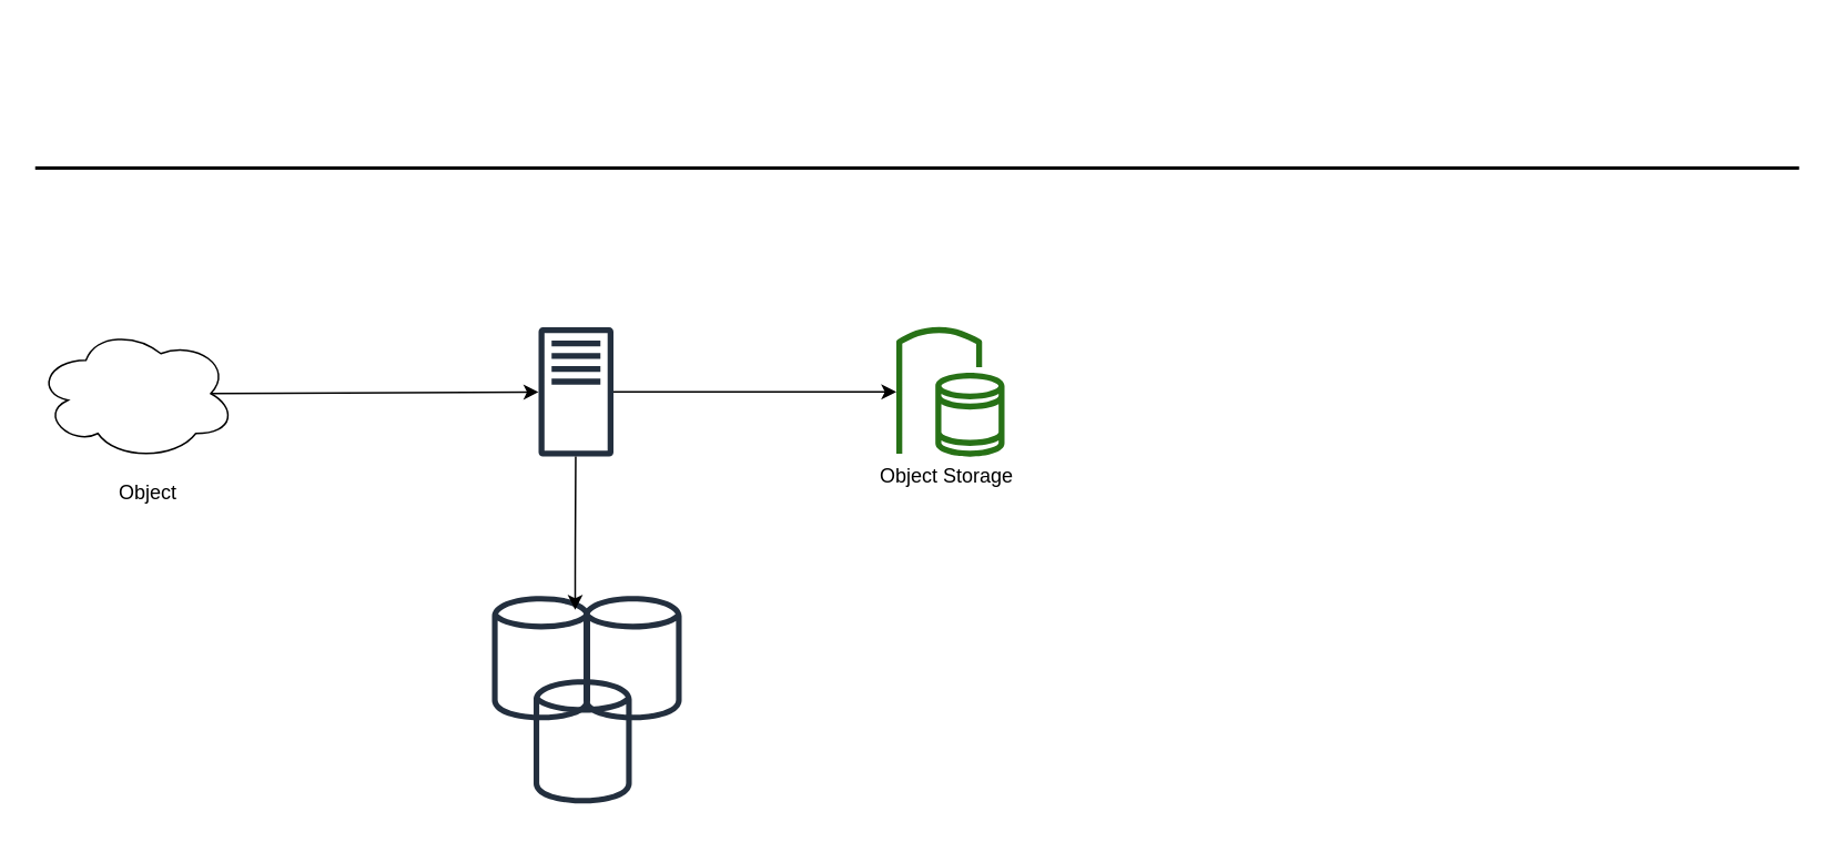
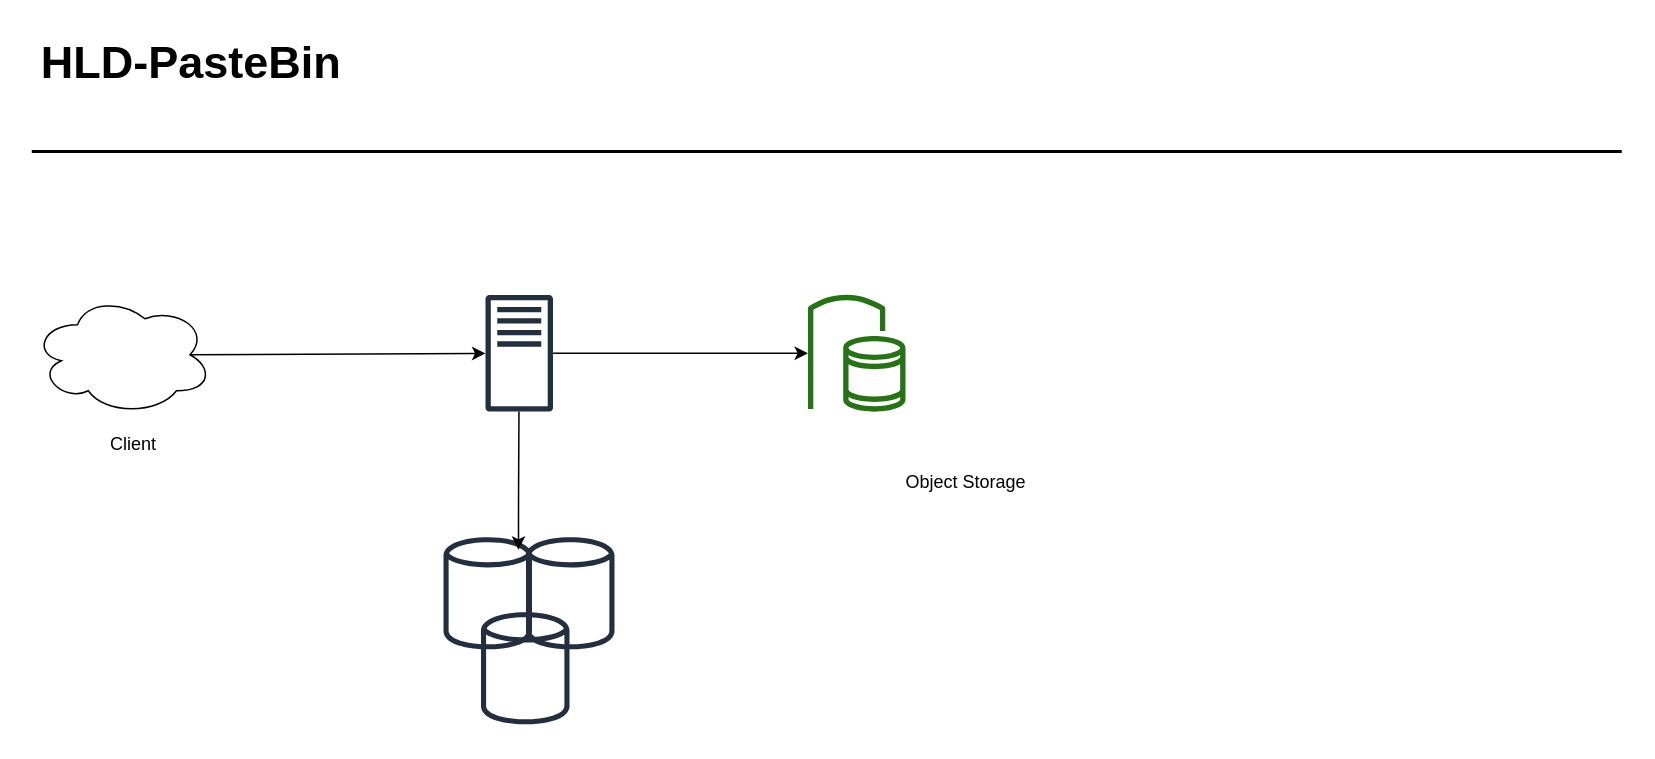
  <mxCell id="0" />
  <mxCell id="1" parent="0" />
+ <mxCell id="2" value="HLD-PasteBin" style="text;html=1;resizable=0;points=[];autosize=1;align=left;verticalAlign=top;spacingTop=-4;fontSize=30;fontStyle=1" parent="1" vertex="1"><mxGeometry x="24.5" y="20.5" width="220" height="40" as="geometry" /></mxCell>
  <mxCell id="3" value="" style="line;strokeWidth=2;html=1;fontSize=14;" parent="1" vertex="1"><mxGeometry x="20.5" y="95.5" width="1060" height="10" as="geometry" /></mxCell>
  <mxCell id="4" value="" style="ellipse;shape=cloud;whiteSpace=wrap;html=1;" vertex="1" parent="1"><mxGeometry x="21" y="196" width="120" height="80" as="geometry" /></mxCell>
- <mxCell id="5" value="Object" style="text;html=1;align=center;verticalAlign=middle;resizable=0;points=[];autosize=1;" vertex="1" parent="1"><mxGeometry x="63" y="286" width="50" height="20" as="geometry" /></mxCell>
+ <mxCell id="5" value="Client" style="text;html=1;align=center;verticalAlign=middle;resizable=0;points=[];autosize=1;" vertex="1" parent="1"><mxGeometry x="63" y="286" width="50" height="20" as="geometry" /></mxCell>
  <mxCell id="6" value="" style="outlineConnect=0;fontColor=#232F3E;gradientColor=none;fillColor=#232F3E;strokeColor=none;dashed=0;verticalLabelPosition=bottom;verticalAlign=top;align=center;html=1;fontSize=12;fontStyle=0;aspect=fixed;pointerEvents=1;shape=mxgraph.aws4.traditional_server;" vertex="1" parent="1"><mxGeometry x="323" y="196" width="45" height="78" as="geometry" /></mxCell>
  <mxCell id="7" value="" style="outlineConnect=0;fontColor=#232F3E;gradientColor=none;fillColor=#232F3E;strokeColor=none;dashed=0;verticalLabelPosition=bottom;verticalAlign=top;align=center;html=1;fontSize=12;fontStyle=0;aspect=fixed;pointerEvents=1;shape=mxgraph.aws4.generic_database;" vertex="1" parent="1"><mxGeometry x="295" y="356" width="59" height="78" as="geometry" /></mxCell>
  <mxCell id="8" value="" style="outlineConnect=0;fontColor=#232F3E;gradientColor=none;fillColor=#232F3E;strokeColor=none;dashed=0;verticalLabelPosition=bottom;verticalAlign=top;align=center;html=1;fontSize=12;fontStyle=0;aspect=fixed;pointerEvents=1;shape=mxgraph.aws4.generic_database;" vertex="1" parent="1"><mxGeometry x="320" y="406" width="59" height="78" as="geometry" /></mxCell>
  <mxCell id="9" value="" style="outlineConnect=0;fontColor=#232F3E;gradientColor=none;fillColor=#232F3E;strokeColor=none;dashed=0;verticalLabelPosition=bottom;verticalAlign=top;align=center;html=1;fontSize=12;fontStyle=0;aspect=fixed;pointerEvents=1;shape=mxgraph.aws4.generic_database;" vertex="1" parent="1"><mxGeometry x="350" y="356" width="59" height="78" as="geometry" /></mxCell>
  <mxCell id="10" value="" style="outlineConnect=0;fontColor=#232F3E;gradientColor=none;fillColor=#277116;strokeColor=none;dashed=0;verticalLabelPosition=bottom;verticalAlign=top;align=center;html=1;fontSize=12;fontStyle=0;aspect=fixed;pointerEvents=1;shape=mxgraph.aws4.volume_gateway;" vertex="1" parent="1"><mxGeometry x="538" y="196" width="65" height="78" as="geometry" /></mxCell>
- <mxCell id="11" value="Object Storage" style="text;html=1;align=center;verticalAlign=middle;resizable=0;points=[];autosize=1;" vertex="1" parent="1"><mxGeometry x="518" y="276" width="100" height="20" as="geometry" /></mxCell>
+ <mxCell id="11" value="Object Storage" style="text;html=1;align=center;verticalAlign=middle;resizable=0;points=[];autosize=1;" vertex="1" parent="1"><mxGeometry x="593" y="311" width="100" height="20" as="geometry" /></mxCell>
  <mxCell id="12" value="" style="endArrow=classic;html=1;" edge="1" parent="1" source="6" target="10"><mxGeometry width="50" height="50" relative="1" as="geometry"><mxPoint x="439" y="296" as="sourcePoint" /><mxPoint x="489" y="246" as="targetPoint" /></mxGeometry></mxCell>
  <mxCell id="13" value="" style="endArrow=classic;html=1;exitX=0.875;exitY=0.5;exitDx=0;exitDy=0;exitPerimeter=0;" edge="1" parent="1" source="4" target="6"><mxGeometry width="50" height="50" relative="1" as="geometry"><mxPoint x="178" y="236" as="sourcePoint" /><mxPoint x="328" y="246" as="targetPoint" /></mxGeometry></mxCell>
  <mxCell id="14" value="" style="endArrow=classic;html=1;" edge="1" parent="1" source="6"><mxGeometry width="50" height="50" relative="1" as="geometry"><mxPoint x="338" y="296" as="sourcePoint" /><mxPoint x="345" y="366" as="targetPoint" /><Array as="points"><mxPoint x="345" y="336" /><mxPoint x="345" y="366" /></Array></mxGeometry></mxCell>
